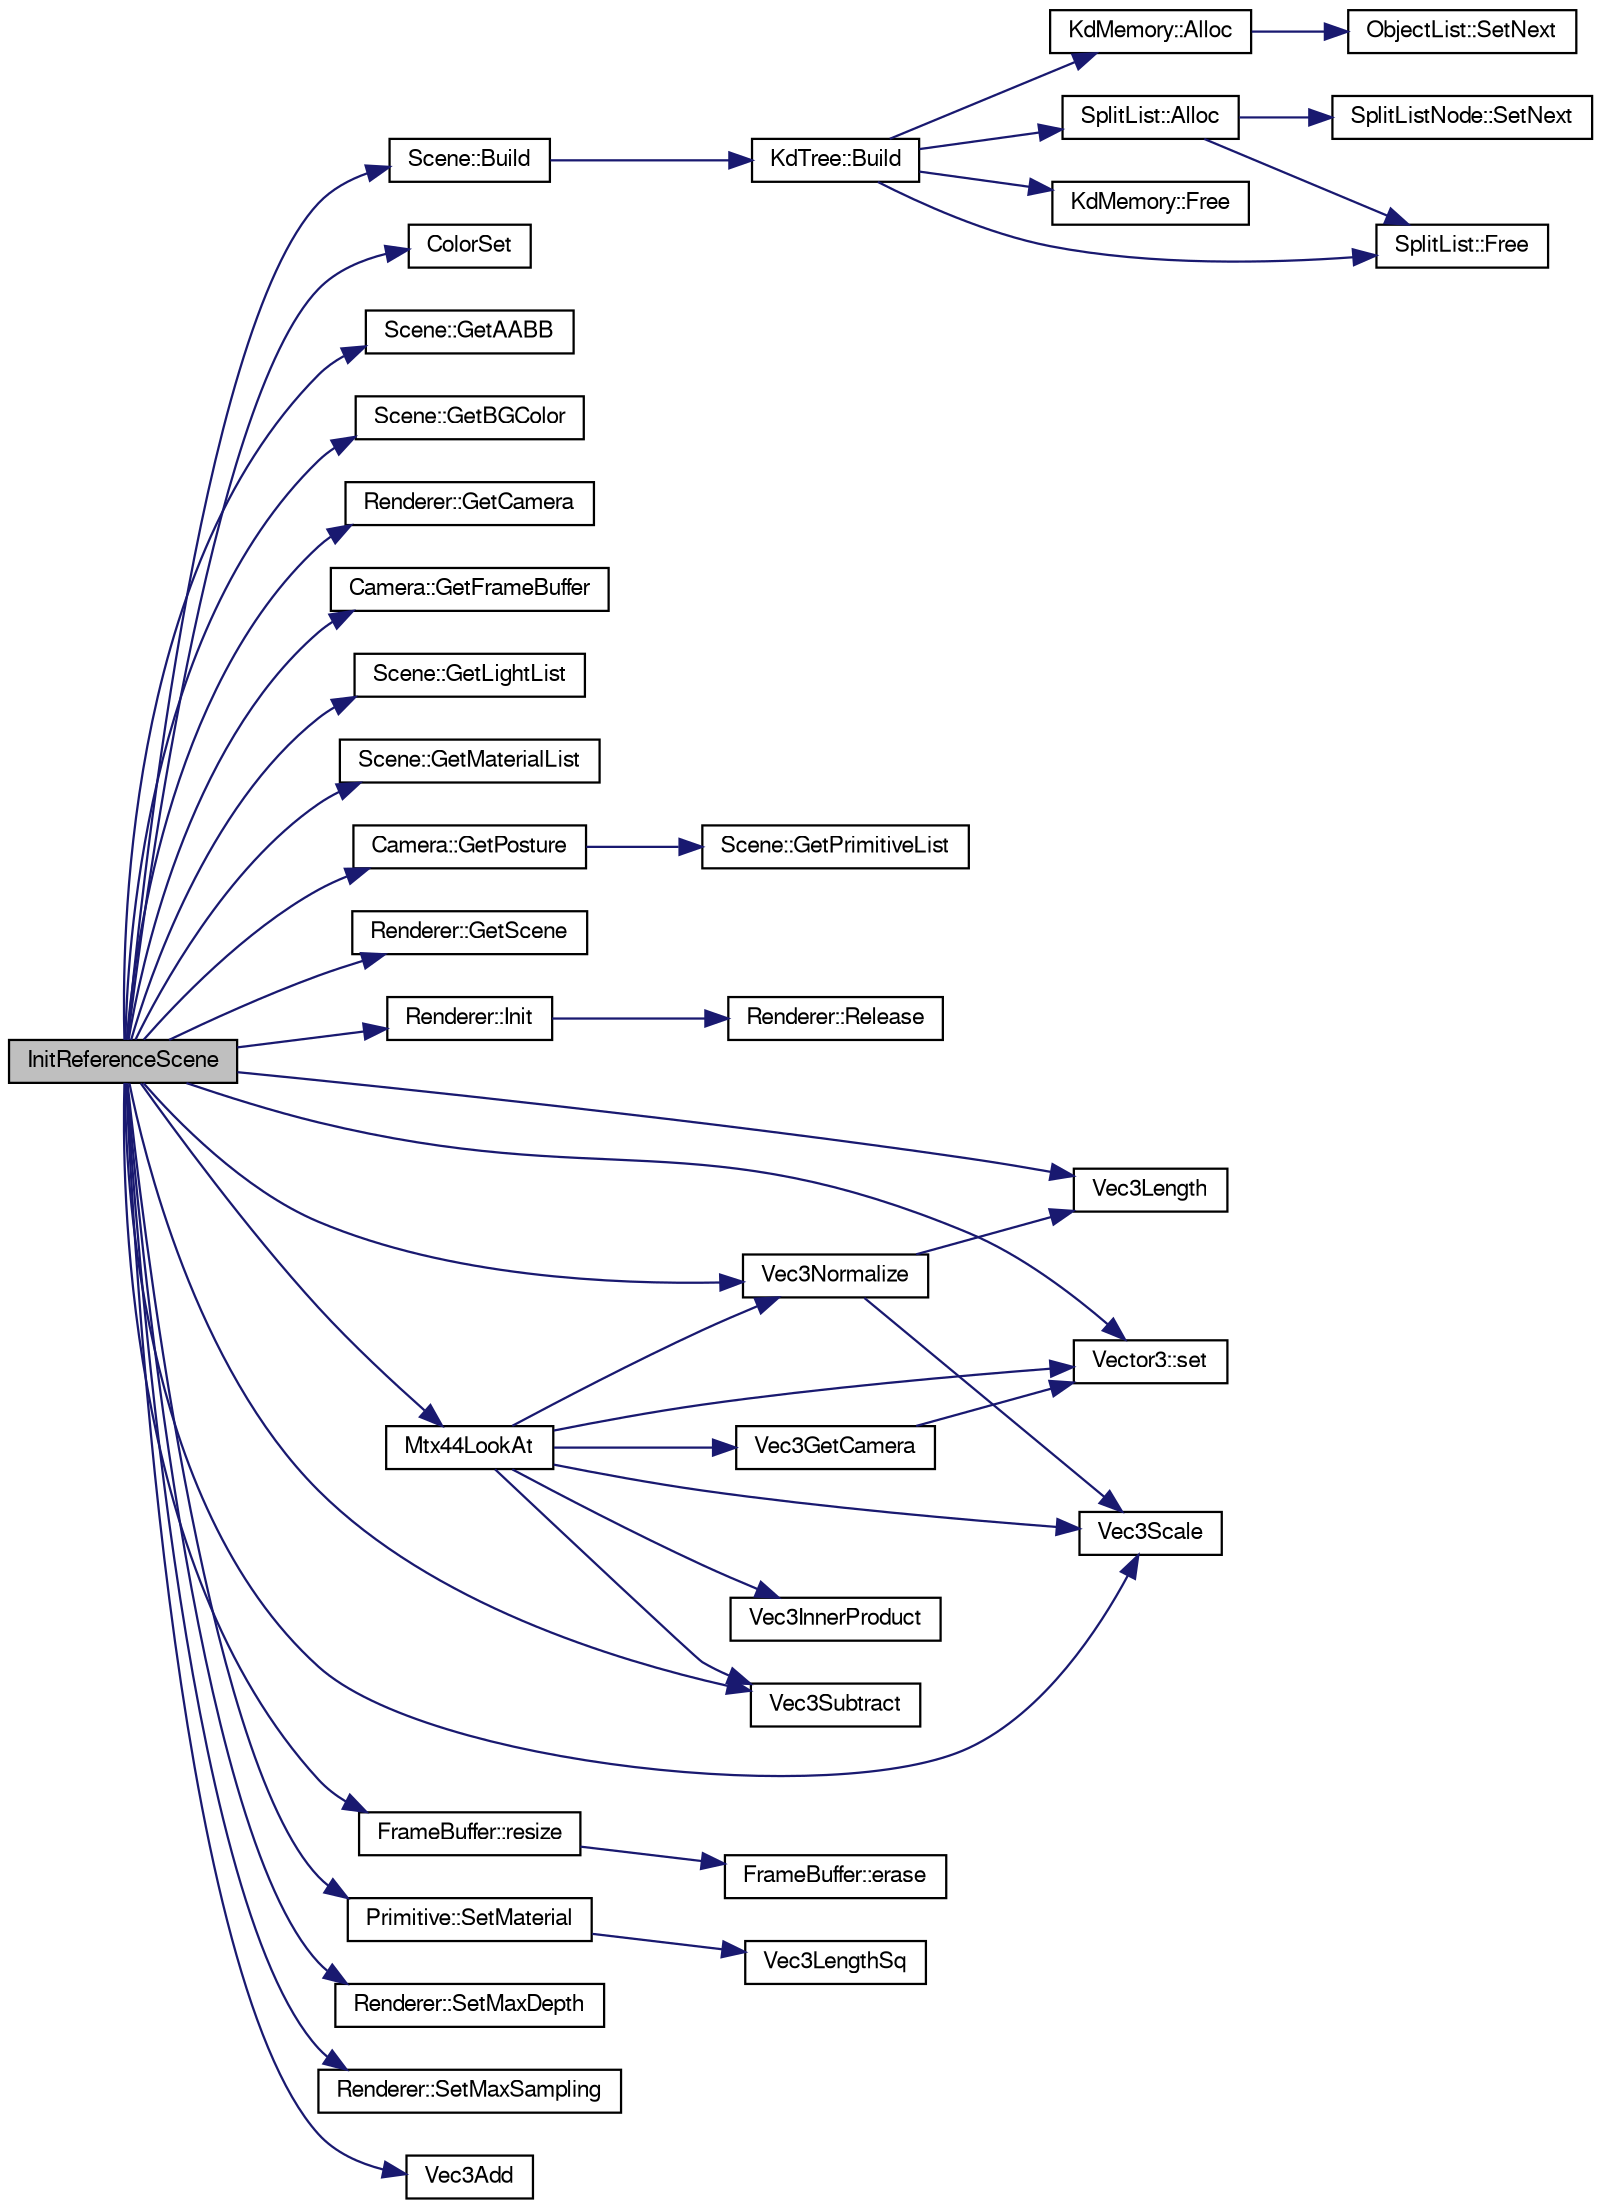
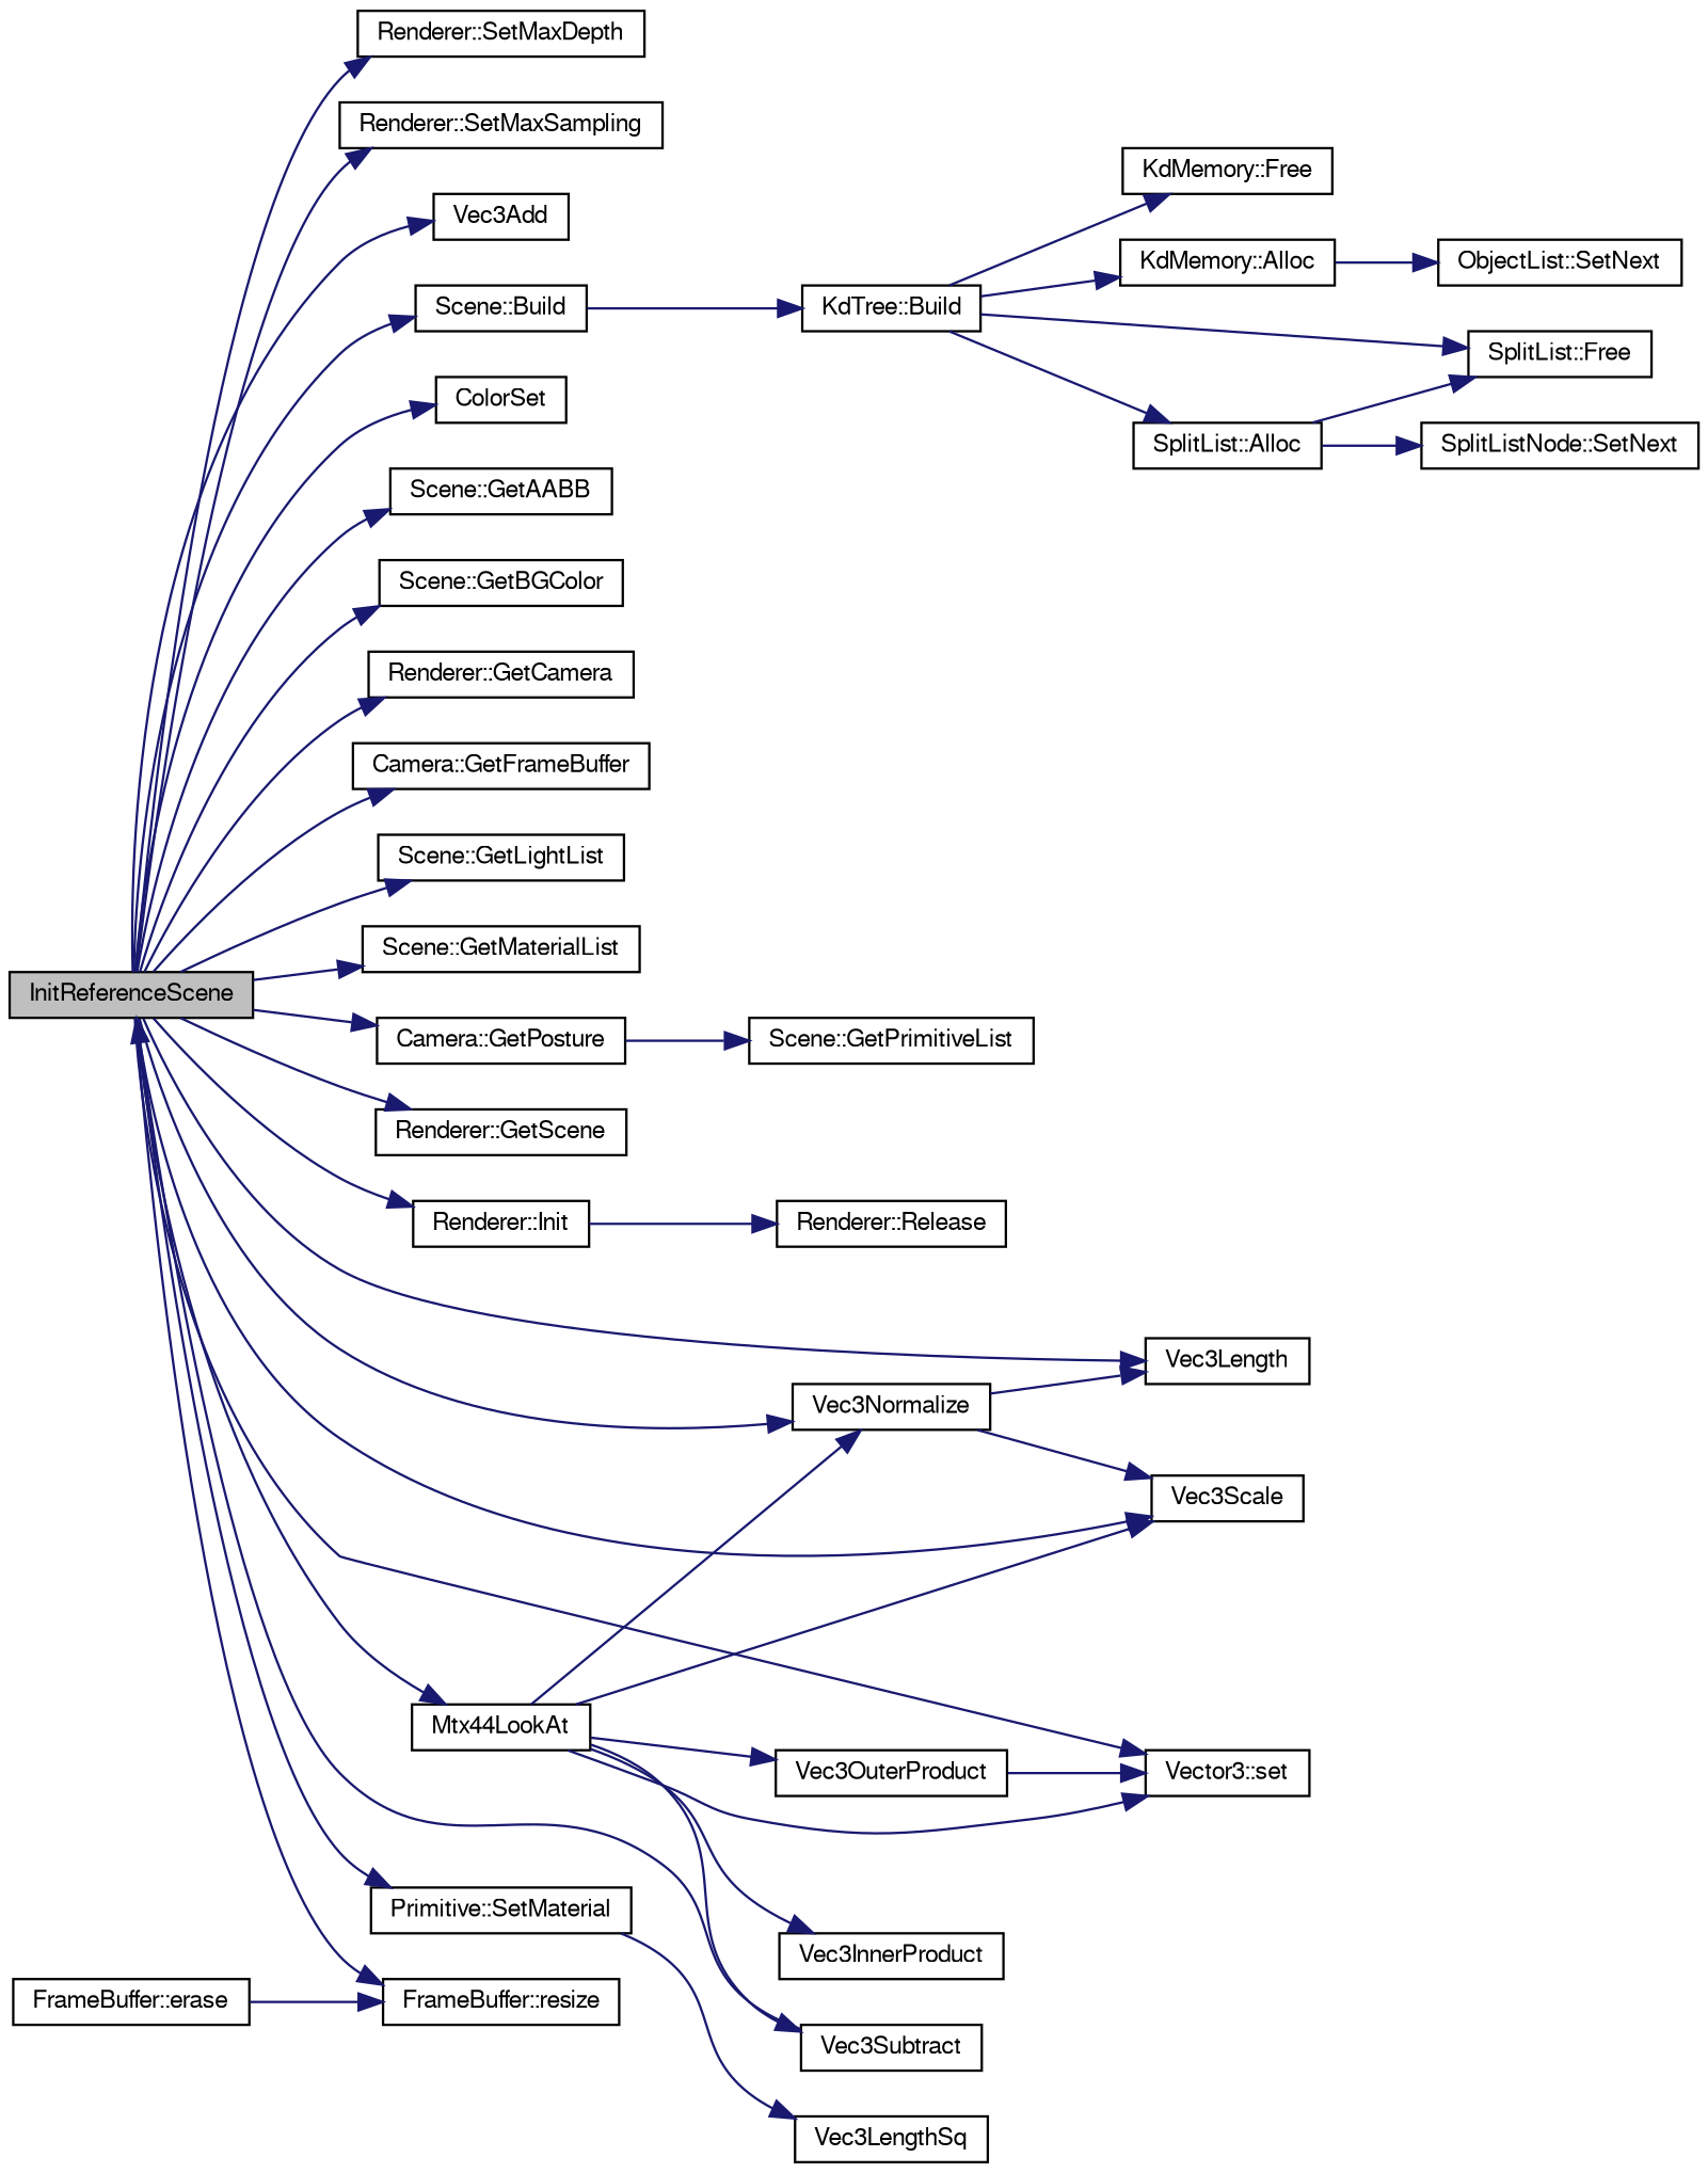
  digraph {
    rankdir=LR
    node [color=black fillcolor=white fontname=FreeSans fontsize=10 shape=record style=filled]
    edge [color=midnightblue fontname=FreeSans fontsize=10 labelfontname=FreeSans labelfontsize=10 style=solid]
    n1 [fillcolor=grey75 fontcolor=black height=0.2 label=InitReferenceScene width=0.4]
    n2 [height=0.2 label="Scene::Build" width=0.4]
    n3 [height=0.2 label=ColorSet width=0.4]
    n4 [height=0.2 label="Scene::GetAABB" width=0.4]
    n5 [height=0.2 label="Scene::GetBGColor" width=0.4]
    n6 [height=0.2 label="Renderer::GetCamera" width=0.4]
    n7 [height=0.2 label="Camera::GetFrameBuffer" width=0.4]
    n8 [height=0.2 label="Scene::GetLightList" width=0.4]
    n9 [height=0.2 label="Scene::GetMaterialList" width=0.4]
    n10 [height=0.2 label="Camera::GetPosture" width=0.4]
    n11 [height=0.2 label="Renderer::GetScene" width=0.4]
    n12 [height=0.2 label="Renderer::Init" width=0.4]
    n13 [height=0.2 label=Mtx44LookAt width=0.4]
    n14 [height=0.2 label="Vector3::set" width=0.4]
    n15 [height=0.2 label=Vec3Normalize width=0.4]
    n16 [height=0.2 label=Vec3Length width=0.4]
    n17 [height=0.2 label=Vec3Scale width=0.4]
    n18 [height=0.2 label=Vec3Subtract width=0.4]
    n19 [height=0.2 label="FrameBuffer::resize" width=0.4]
    n20 [height=0.2 label="Primitive::SetMaterial" width=0.4]
    n21 [height=0.2 label="Renderer::SetMaxDepth" width=0.4]
    n22 [height=0.2 label="Renderer::SetMaxSampling" width=0.4]
    n23 [height=0.2 label=Vec3Add width=0.4]
    n24 [height=0.2 label="KdTree::Build" width=0.4]
    n25 [height=0.2 label="Scene::GetPrimitiveList" width=0.4]
    n26 [height=0.2 label="Renderer::Release" width=0.4]
    n27 [height=0.2 label=Vec3InnerProduct width=0.4]
-   n28 [height=0.2 label=Vec3GetCamera width=0.4]
+   n28 [height=0.2 label=Vec3OuterProduct width=0.4]
    n29 [height=0.2 label="FrameBuffer::erase" width=0.4]
    n30 [height=0.2 label=Vec3LengthSq width=0.4]
    n31 [height=0.2 label="SplitList::Alloc" width=0.4]
    n32 [height=0.2 label="SplitList::Free" width=0.4]
    n33 [height=0.2 label="KdMemory::Alloc" width=0.4]
    n34 [height=0.2 label="KdMemory::Free" width=0.4]
    n35 [height=0.2 label="SplitListNode::SetNext" width=0.4]
    n36 [height=0.2 label="ObjectList::SetNext" width=0.4]
    n1 -> n2
    n1 -> n3
    n1 -> n4
    n1 -> n5
    n1 -> n6
    n1 -> n7
    n1 -> n8
    n1 -> n9
    n1 -> n10
    n1 -> n11
    n1 -> n12
    n1 -> n13
    n1 -> n14
    n1 -> n15
    n1 -> n16
    n1 -> n17
-   n1 -> n18
+   n18 -> n1
    n1 -> n19
    n1 -> n20
    n1 -> n21
    n1 -> n22
    n1 -> n23
    n2 -> n24
    n10 -> n25
    n12 -> n26
    n13 -> n14
    n13 -> n15
    n13 -> n17
    n13 -> n18
    n13 -> n27
    n13 -> n28
    n15 -> n16
    n15 -> n17
-   n19 -> n29
+   n29 -> n19
    n20 -> n30
    n24 -> n31
    n24 -> n32
    n24 -> n33
    n24 -> n34
    n28 -> n14
    n31 -> n32
    n31 -> n35
    n33 -> n36
  }
